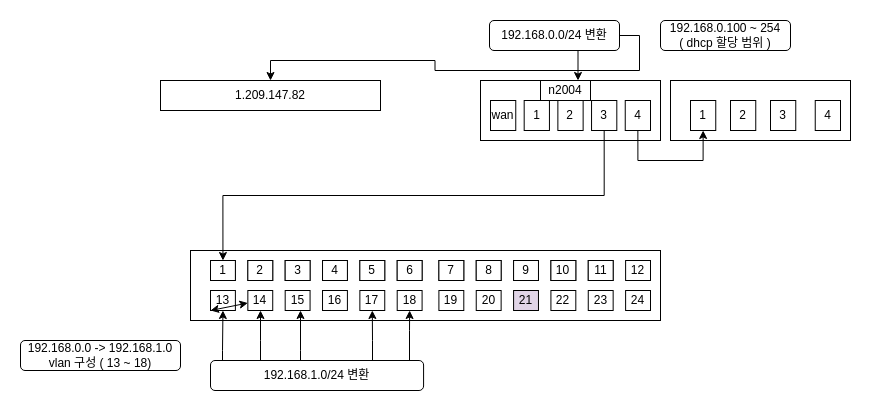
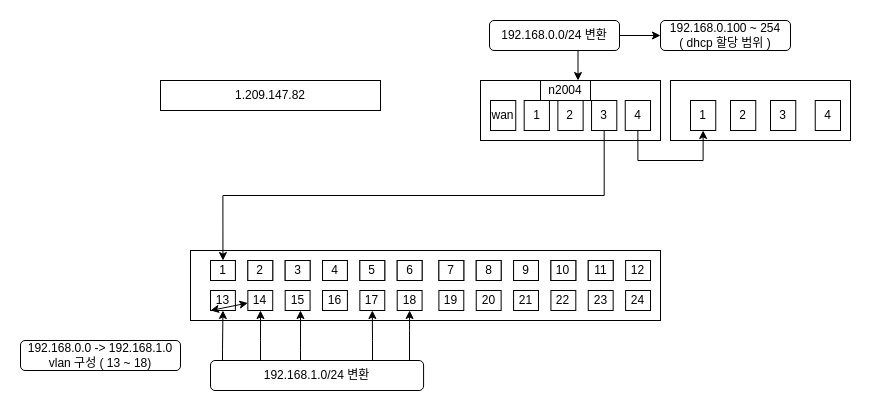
  <mxCell id="0" />
  <mxCell id="1" parent="0" />
  <mxCell id="2" value="" style="group" parent="1" vertex="1" connectable="0"><mxGeometry x="190" y="250" width="470" height="70" as="geometry" /></mxCell>
  <mxCell id="3" value="" style="rounded=0;whiteSpace=wrap;html=1;" parent="2" vertex="1"><mxGeometry width="470" height="70" as="geometry" /></mxCell>
  <mxCell id="4" value="" style="group" parent="2" vertex="1" connectable="0"><mxGeometry x="20" y="10" width="440" height="50" as="geometry" /></mxCell>
  <mxCell id="5" value="" style="rounded=0;whiteSpace=wrap;html=1;" parent="4" vertex="1"><mxGeometry width="24.894" height="20" as="geometry" /></mxCell>
  <mxCell id="6" value="" style="rounded=0;whiteSpace=wrap;html=1;" parent="4" vertex="1"><mxGeometry x="37.341" width="24.894" height="20" as="geometry" /></mxCell>
  <mxCell id="7" value="" style="rounded=0;whiteSpace=wrap;html=1;" parent="4" vertex="1"><mxGeometry x="74.682" width="24.894" height="20" as="geometry" /></mxCell>
  <mxCell id="8" value="" style="rounded=0;whiteSpace=wrap;html=1;" parent="4" vertex="1"><mxGeometry x="112.023" width="24.894" height="20" as="geometry" /></mxCell>
  <mxCell id="9" value="" style="rounded=0;whiteSpace=wrap;html=1;" parent="4" vertex="1"><mxGeometry x="149.364" width="24.894" height="20" as="geometry" /></mxCell>
  <mxCell id="10" value="" style="rounded=0;whiteSpace=wrap;html=1;" parent="4" vertex="1"><mxGeometry x="186.704" width="24.894" height="20" as="geometry" /></mxCell>
  <mxCell id="11" value="" style="rounded=0;whiteSpace=wrap;html=1;" parent="4" vertex="1"><mxGeometry x="228.402" width="24.894" height="20" as="geometry" /></mxCell>
  <mxCell id="12" value="" style="rounded=0;whiteSpace=wrap;html=1;" parent="4" vertex="1"><mxGeometry x="265.743" width="24.894" height="20" as="geometry" /></mxCell>
  <mxCell id="13" value="" style="rounded=0;whiteSpace=wrap;html=1;" parent="4" vertex="1"><mxGeometry x="303.083" width="24.894" height="20" as="geometry" /></mxCell>
  <mxCell id="14" value="" style="rounded=0;whiteSpace=wrap;html=1;" parent="4" vertex="1"><mxGeometry x="340.424" width="24.894" height="20" as="geometry" /></mxCell>
  <mxCell id="15" value="" style="rounded=0;whiteSpace=wrap;html=1;" parent="4" vertex="1"><mxGeometry x="377.765" width="24.894" height="20" as="geometry" /></mxCell>
  <mxCell id="16" value="" style="group" parent="4" vertex="1" connectable="0"><mxGeometry width="440.0" height="20" as="geometry" /></mxCell>
  <mxCell id="17" value="12" style="rounded=0;whiteSpace=wrap;html=1;" parent="16" vertex="1"><mxGeometry x="415.106" width="24.894" height="20" as="geometry" /></mxCell>
  <mxCell id="18" value="1" style="rounded=0;whiteSpace=wrap;html=1;" parent="16" vertex="1"><mxGeometry width="24.894" height="20" as="geometry" /></mxCell>
  <mxCell id="19" value="2" style="rounded=0;whiteSpace=wrap;html=1;" parent="16" vertex="1"><mxGeometry x="37.341" width="24.894" height="20" as="geometry" /></mxCell>
  <mxCell id="20" value="3" style="rounded=0;whiteSpace=wrap;html=1;" parent="16" vertex="1"><mxGeometry x="74.682" width="24.894" height="20" as="geometry" /></mxCell>
  <mxCell id="21" value="4" style="rounded=0;whiteSpace=wrap;html=1;" parent="16" vertex="1"><mxGeometry x="112.023" width="24.894" height="20" as="geometry" /></mxCell>
  <mxCell id="22" value="5" style="rounded=0;whiteSpace=wrap;html=1;" parent="16" vertex="1"><mxGeometry x="149.364" width="24.894" height="20" as="geometry" /></mxCell>
  <mxCell id="23" value="6" style="rounded=0;whiteSpace=wrap;html=1;" parent="16" vertex="1"><mxGeometry x="186.704" width="24.894" height="20" as="geometry" /></mxCell>
  <mxCell id="24" value="7" style="rounded=0;whiteSpace=wrap;html=1;" parent="16" vertex="1"><mxGeometry x="228.402" width="24.894" height="20" as="geometry" /></mxCell>
  <mxCell id="25" value="8" style="rounded=0;whiteSpace=wrap;html=1;" parent="16" vertex="1"><mxGeometry x="265.743" width="24.894" height="20" as="geometry" /></mxCell>
  <mxCell id="26" value="9" style="rounded=0;whiteSpace=wrap;html=1;" parent="16" vertex="1"><mxGeometry x="303.083" width="24.894" height="20" as="geometry" /></mxCell>
  <mxCell id="27" value="10" style="rounded=0;whiteSpace=wrap;html=1;" parent="16" vertex="1"><mxGeometry x="340.424" width="24.894" height="20" as="geometry" /></mxCell>
  <mxCell id="28" value="11" style="rounded=0;whiteSpace=wrap;html=1;" parent="16" vertex="1"><mxGeometry x="377.765" width="24.894" height="20" as="geometry" /></mxCell>
  <mxCell id="29" value="" style="group" parent="4" vertex="1" connectable="0"><mxGeometry y="30" width="440.0" height="20" as="geometry" /></mxCell>
  <mxCell id="30" value="24" style="rounded=0;whiteSpace=wrap;html=1;" parent="29" vertex="1"><mxGeometry x="415.106" width="24.894" height="20" as="geometry" /></mxCell>
  <mxCell id="31" value="13" style="rounded=0;whiteSpace=wrap;html=1;" parent="29" vertex="1"><mxGeometry width="24.894" height="20" as="geometry" /></mxCell>
  <mxCell id="32" value="14" style="rounded=0;whiteSpace=wrap;html=1;" parent="29" vertex="1"><mxGeometry x="37.341" width="24.894" height="20" as="geometry" /></mxCell>
  <mxCell id="33" value="15" style="rounded=0;whiteSpace=wrap;html=1;" parent="29" vertex="1"><mxGeometry x="74.682" width="24.894" height="20" as="geometry" /></mxCell>
  <mxCell id="34" value="16" style="rounded=0;whiteSpace=wrap;html=1;" parent="29" vertex="1"><mxGeometry x="112.023" width="24.894" height="20" as="geometry" /></mxCell>
  <mxCell id="35" value="17" style="rounded=0;whiteSpace=wrap;html=1;" parent="29" vertex="1"><mxGeometry x="149.364" width="24.894" height="20" as="geometry" /></mxCell>
  <mxCell id="36" value="18" style="rounded=0;whiteSpace=wrap;html=1;" parent="29" vertex="1"><mxGeometry x="186.704" width="24.894" height="20" as="geometry" /></mxCell>
  <mxCell id="37" value="19" style="rounded=0;whiteSpace=wrap;html=1;" parent="29" vertex="1"><mxGeometry x="228.402" width="24.894" height="20" as="geometry" /></mxCell>
  <mxCell id="38" value="20" style="rounded=0;whiteSpace=wrap;html=1;" parent="29" vertex="1"><mxGeometry x="265.743" width="24.894" height="20" as="geometry" /></mxCell>
- <mxCell id="39" value="21" style="rounded=0;whiteSpace=wrap;html=1;fillColor=#e1d5e7;" parent="29" vertex="1"><mxGeometry x="303.083" width="24.894" height="20" as="geometry" /></mxCell>
+ <mxCell id="39" value="21" style="rounded=0;whiteSpace=wrap;html=1;" parent="29" vertex="1"><mxGeometry x="303.083" width="24.894" height="20" as="geometry" /></mxCell>
  <mxCell id="40" value="22" style="rounded=0;whiteSpace=wrap;html=1;" parent="29" vertex="1"><mxGeometry x="340.424" width="24.894" height="20" as="geometry" /></mxCell>
  <mxCell id="41" value="23" style="rounded=0;whiteSpace=wrap;html=1;" parent="29" vertex="1"><mxGeometry x="377.765" width="24.894" height="20" as="geometry" /></mxCell>
  <mxCell id="42" value="1.209.147.82" style="rounded=0;whiteSpace=wrap;html=1;" parent="1" vertex="1"><mxGeometry x="160" y="80" width="220" height="30" as="geometry" /></mxCell>
  <mxCell id="43" value="" style="group" parent="1" vertex="1" connectable="0"><mxGeometry x="480" y="80" width="180" height="60" as="geometry" /></mxCell>
  <mxCell id="44" value="" style="group" parent="43" vertex="1" connectable="0"><mxGeometry width="180" height="60" as="geometry" /></mxCell>
  <mxCell id="45" value="" style="rounded=0;whiteSpace=wrap;html=1;" parent="44" vertex="1"><mxGeometry width="180" height="60" as="geometry" /></mxCell>
  <mxCell id="46" value="n2004" style="rounded=0;whiteSpace=wrap;html=1;" parent="44" vertex="1"><mxGeometry x="60" width="50" height="20" as="geometry" /></mxCell>
  <mxCell id="47" value="wan" style="rounded=0;whiteSpace=wrap;html=1;" parent="44" vertex="1"><mxGeometry x="10" y="20" width="25.263" height="30" as="geometry" /></mxCell>
  <mxCell id="48" value="1" style="rounded=0;whiteSpace=wrap;html=1;" parent="43" vertex="1"><mxGeometry x="43.684" y="20" width="25.263" height="30" as="geometry" /></mxCell>
  <mxCell id="49" value="2" style="rounded=0;whiteSpace=wrap;html=1;" parent="43" vertex="1"><mxGeometry x="77.368" y="20" width="25.263" height="30" as="geometry" /></mxCell>
  <mxCell id="50" value="3" style="rounded=0;whiteSpace=wrap;html=1;" parent="43" vertex="1"><mxGeometry x="111.053" y="20" width="25.263" height="30" as="geometry" /></mxCell>
  <mxCell id="51" value="4" style="rounded=0;whiteSpace=wrap;html=1;" parent="43" vertex="1"><mxGeometry x="144.737" y="20" width="25.263" height="30" as="geometry" /></mxCell>
- <mxCell id="52" style="edgeStyle=orthogonalEdgeStyle;rounded=0;orthogonalLoop=1;jettySize=auto;html=1;exitX=1;exitY=0.5;exitDx=0;exitDy=0;" edge="1" parent="1" source="54" target="42"><mxGeometry relative="1" as="geometry" /></mxCell>
+ <mxCell id="52" style="edgeStyle=orthogonalEdgeStyle;rounded=0;orthogonalLoop=1;jettySize=auto;html=1;exitX=1;exitY=0.5;exitDx=0;exitDy=0;entryX=0;entryY=0.5;entryDx=0;entryDy=0;" edge="1" parent="1" source="54" target="55"><mxGeometry relative="1" as="geometry" /></mxCell>
  <mxCell id="53" style="edgeStyle=orthogonalEdgeStyle;rounded=0;orthogonalLoop=1;jettySize=auto;html=1;exitX=0.5;exitY=1;exitDx=0;exitDy=0;entryX=0.75;entryY=0;entryDx=0;entryDy=0;" edge="1" parent="1" source="54" target="46"><mxGeometry relative="1" as="geometry" /></mxCell>
  <mxCell id="54" value="192.168.0.0/24 변환" style="rounded=1;whiteSpace=wrap;html=1;" parent="1" vertex="1"><mxGeometry x="489" y="20" width="130" height="30" as="geometry" /></mxCell>
  <mxCell id="55" value="192.168.0.100 ~ 254&lt;br&gt;( dhcp&amp;nbsp;할당 범위 )" style="rounded=1;whiteSpace=wrap;html=1;" parent="1" vertex="1"><mxGeometry x="660" y="20" width="130" height="30" as="geometry" /></mxCell>
  <mxCell id="56" value="" style="edgeStyle=orthogonalEdgeStyle;rounded=0;orthogonalLoop=1;jettySize=auto;html=1;entryX=0.5;entryY=1;entryDx=0;entryDy=0;" parent="1" source="61" target="31" edge="1"><mxGeometry relative="1" as="geometry"><Array as="points"><mxPoint x="222" y="350" /><mxPoint x="222" y="350" /></Array></mxGeometry></mxCell>
  <mxCell id="57" value="" style="edgeStyle=orthogonalEdgeStyle;rounded=0;orthogonalLoop=1;jettySize=auto;html=1;" parent="1" source="61" edge="1"><mxGeometry relative="1" as="geometry"><mxPoint x="260" y="310" as="targetPoint" /><Array as="points"><mxPoint x="260" y="340" /><mxPoint x="260" y="340" /></Array></mxGeometry></mxCell>
  <mxCell id="58" value="" style="edgeStyle=orthogonalEdgeStyle;rounded=0;orthogonalLoop=1;jettySize=auto;html=1;" parent="1" source="61" edge="1"><mxGeometry relative="1" as="geometry"><mxPoint x="300" y="310" as="targetPoint" /><Array as="points"><mxPoint x="300" y="350" /><mxPoint x="300" y="350" /></Array></mxGeometry></mxCell>
  <mxCell id="59" style="edgeStyle=orthogonalEdgeStyle;rounded=0;orthogonalLoop=1;jettySize=auto;html=1;entryX=0.5;entryY=1;entryDx=0;entryDy=0;" edge="1" parent="1" source="61" target="36"><mxGeometry relative="1" as="geometry"><Array as="points"><mxPoint x="409" y="330" /><mxPoint x="409" y="330" /></Array></mxGeometry></mxCell>
  <mxCell id="60" style="edgeStyle=orthogonalEdgeStyle;rounded=0;orthogonalLoop=1;jettySize=auto;html=1;entryX=0.5;entryY=1;entryDx=0;entryDy=0;" edge="1" parent="1" source="61" target="35"><mxGeometry relative="1" as="geometry"><Array as="points"><mxPoint x="372" y="340" /><mxPoint x="372" y="340" /></Array></mxGeometry></mxCell>
  <mxCell id="61" value="192.168.1.0/24 변환" style="rounded=1;whiteSpace=wrap;html=1;" parent="1" vertex="1"><mxGeometry x="210" y="360" width="213.08" height="30" as="geometry" /></mxCell>
  <mxCell id="62" value="" style="endArrow=classic;startArrow=classic;html=1;rounded=0;exitX=0;exitY=1;exitDx=0;exitDy=0;" parent="1" source="31" target="32" edge="1"><mxGeometry width="50" height="50" relative="1" as="geometry"><mxPoint x="580" y="370" as="sourcePoint" /><mxPoint x="420" y="400" as="targetPoint" /></mxGeometry></mxCell>
  <mxCell id="63" value="192.168.0.0 -&amp;gt; 192.168.1.0&lt;br&gt;vlan 구성 ( 13 ~ 18)" style="rounded=1;whiteSpace=wrap;html=1;" parent="1" vertex="1"><mxGeometry x="20" y="340" width="160" height="30" as="geometry" /></mxCell>
  <mxCell id="64" value="" style="group" vertex="1" connectable="0" parent="1"><mxGeometry x="670" y="80" width="180" height="60" as="geometry" /></mxCell>
  <mxCell id="65" value="" style="group" vertex="1" connectable="0" parent="64"><mxGeometry width="180" height="60" as="geometry" /></mxCell>
  <mxCell id="66" value="" style="rounded=0;whiteSpace=wrap;html=1;" vertex="1" parent="65"><mxGeometry width="180" height="60" as="geometry" /></mxCell>
  <mxCell id="67" value="1" style="rounded=0;whiteSpace=wrap;html=1;" vertex="1" parent="65"><mxGeometry x="20.004" y="20" width="25.263" height="30" as="geometry" /></mxCell>
  <mxCell id="68" value="2" style="rounded=0;whiteSpace=wrap;html=1;" vertex="1" parent="65"><mxGeometry x="59.998" y="20" width="25.263" height="30" as="geometry" /></mxCell>
  <mxCell id="69" value="3" style="rounded=0;whiteSpace=wrap;html=1;" vertex="1" parent="65"><mxGeometry x="100.003" y="20" width="25.263" height="30" as="geometry" /></mxCell>
  <mxCell id="70" value="4" style="rounded=0;whiteSpace=wrap;html=1;" vertex="1" parent="64"><mxGeometry x="144.737" y="20" width="25.263" height="30" as="geometry" /></mxCell>
  <mxCell id="71" style="edgeStyle=orthogonalEdgeStyle;rounded=0;orthogonalLoop=1;jettySize=auto;html=1;exitX=0.5;exitY=1;exitDx=0;exitDy=0;entryX=0.5;entryY=1;entryDx=0;entryDy=0;" edge="1" parent="1" source="51" target="67"><mxGeometry relative="1" as="geometry"><mxPoint x="710" y="190" as="targetPoint" /><Array as="points"><mxPoint x="637" y="160" /><mxPoint x="703" y="160" /></Array></mxGeometry></mxCell>
  <mxCell id="72" style="edgeStyle=orthogonalEdgeStyle;rounded=0;orthogonalLoop=1;jettySize=auto;html=1;exitX=0.5;exitY=1;exitDx=0;exitDy=0;entryX=0.5;entryY=0;entryDx=0;entryDy=0;" edge="1" parent="1" source="50" target="18"><mxGeometry relative="1" as="geometry" /></mxCell>
